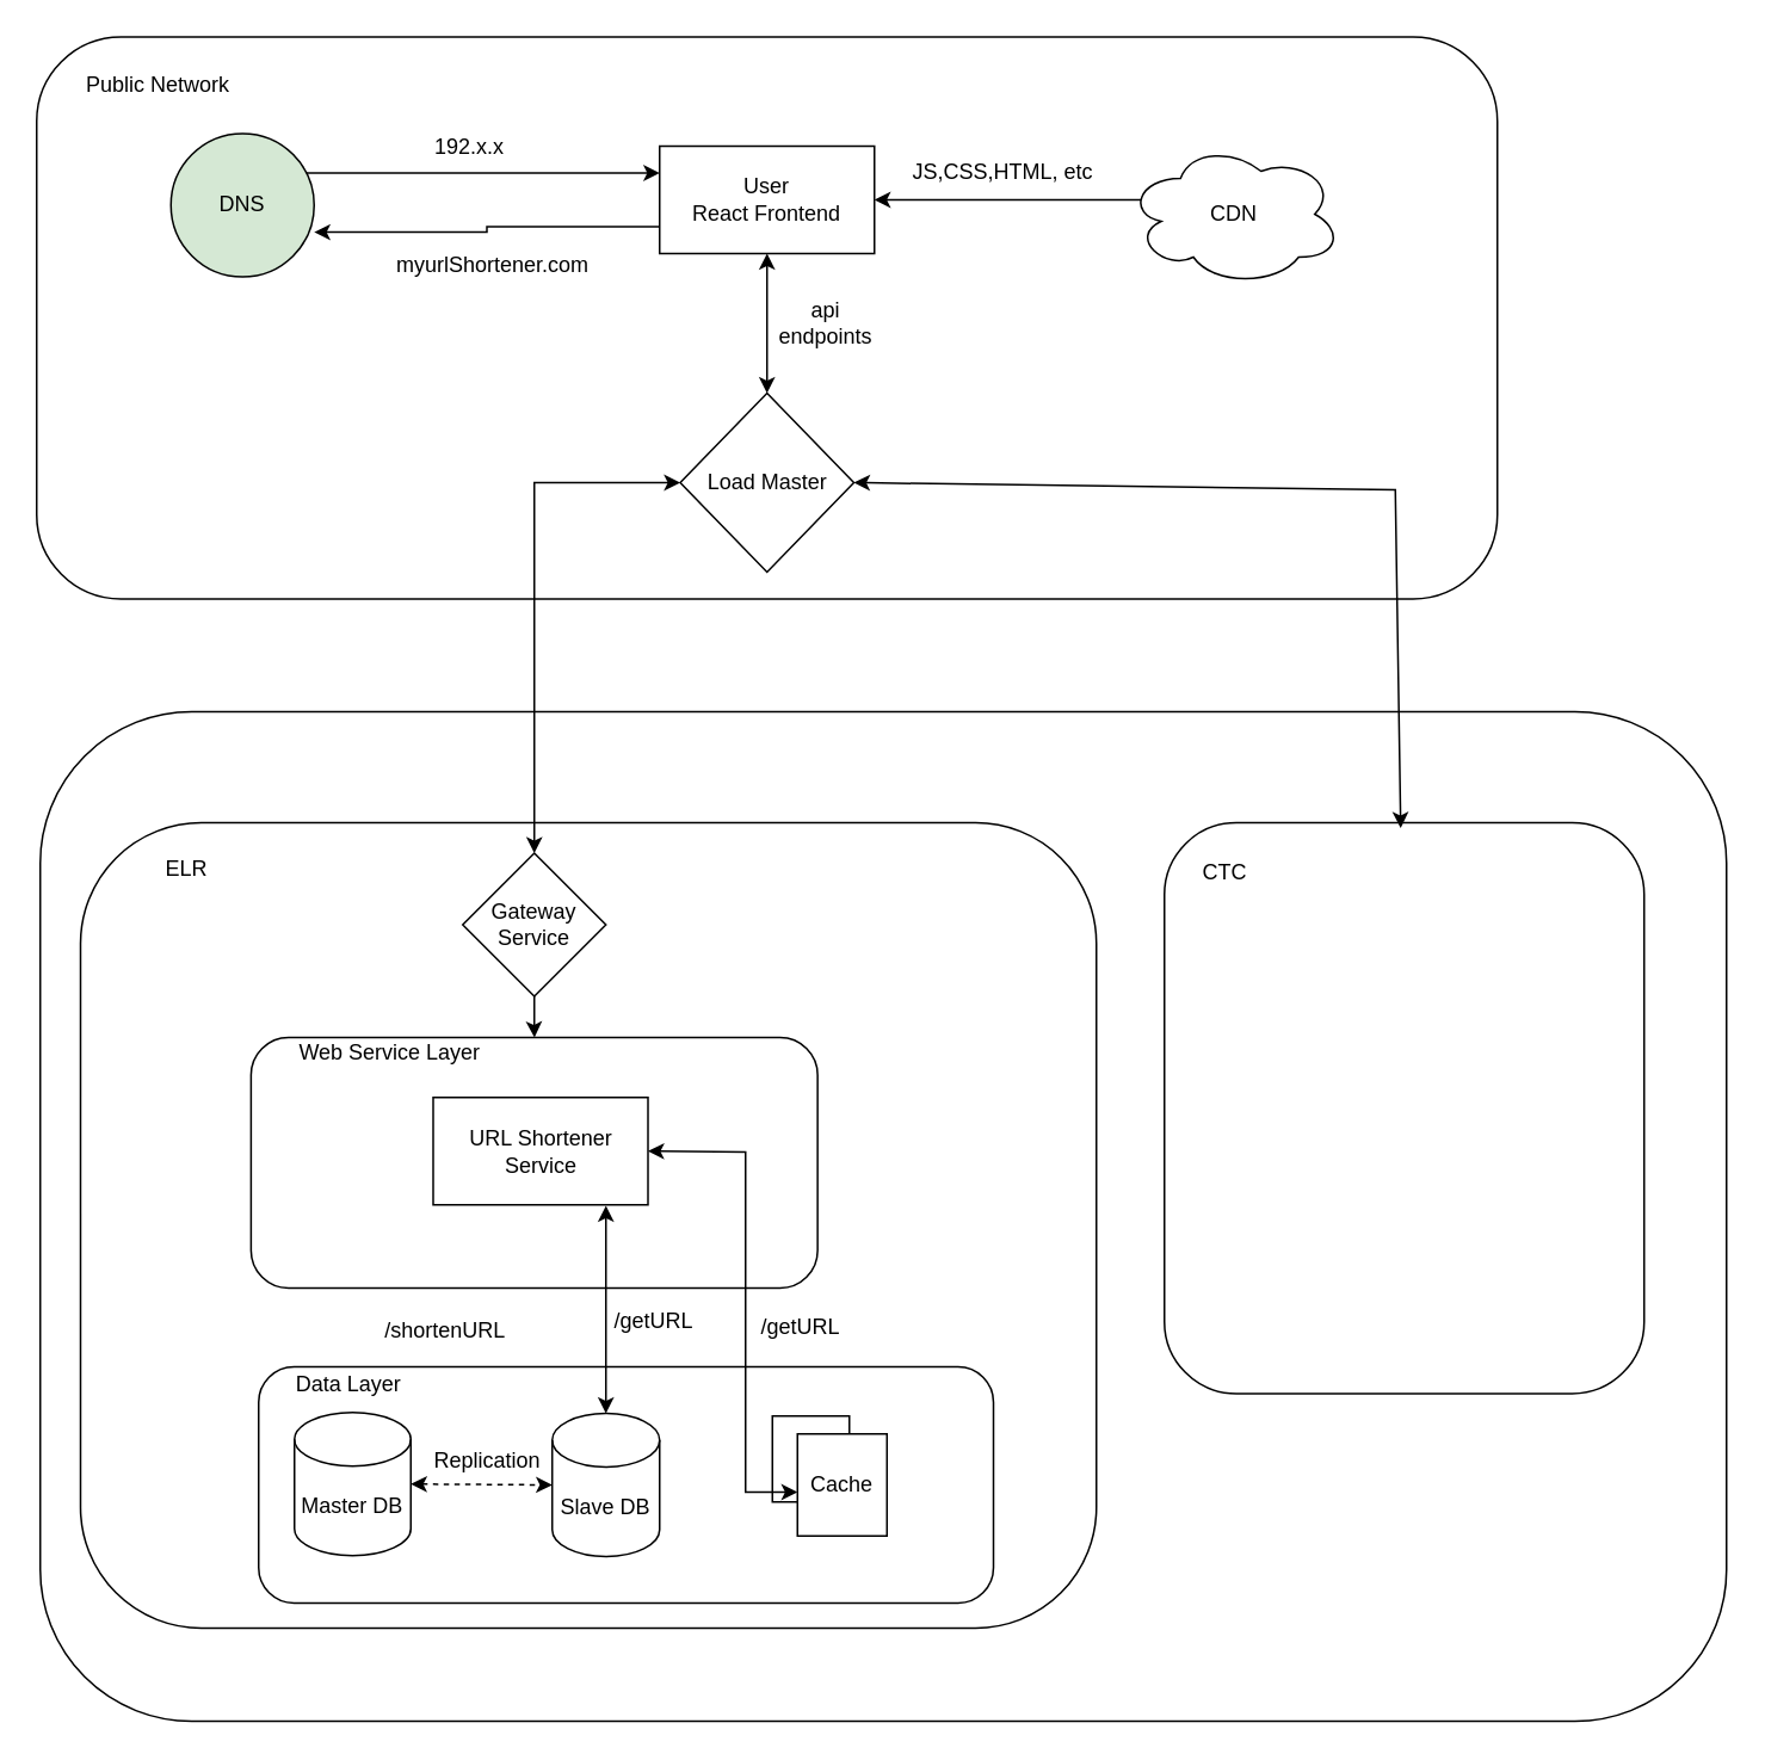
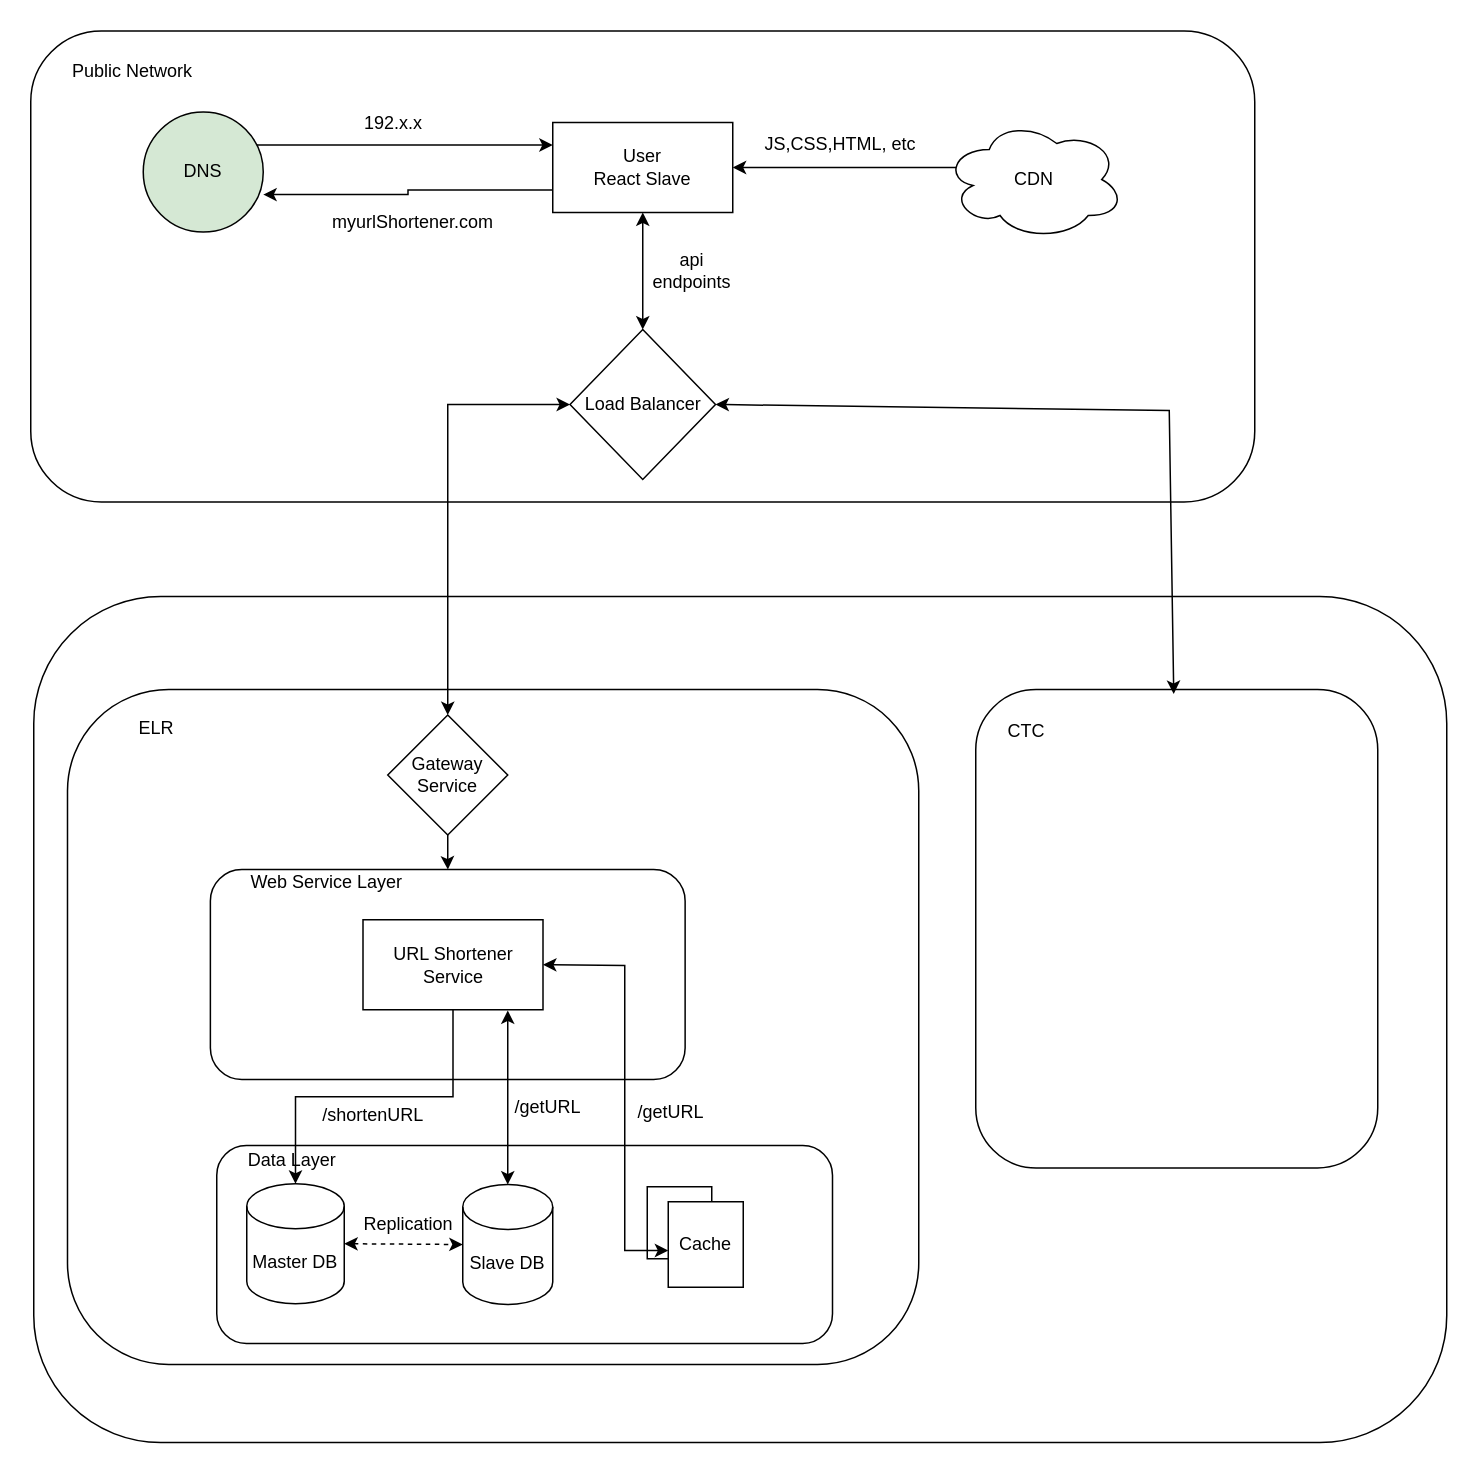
  <mxCell id="0" />
  <mxCell id="1" parent="0" />
  <mxCell id="2" value="" style="rounded=1;whiteSpace=wrap;html=1;" parent="1" vertex="1"><mxGeometry x="22" y="397" width="942" height="564" as="geometry" /></mxCell>
  <mxCell id="3" value="" style="rounded=1;whiteSpace=wrap;html=1;" parent="1" vertex="1"><mxGeometry x="20" y="20" width="816" height="314" as="geometry" /></mxCell>
  <mxCell id="4" style="edgeStyle=orthogonalEdgeStyle;rounded=0;orthogonalLoop=1;jettySize=auto;html=1;exitX=1;exitY=0;exitDx=0;exitDy=0;entryX=0;entryY=0.25;entryDx=0;entryDy=0;" parent="1" source="5" target="7" edge="1"><mxGeometry relative="1" as="geometry"><Array as="points"><mxPoint x="163" y="96" /><mxPoint x="360" y="96" /></Array></mxGeometry></mxCell>
  <mxCell id="5" value="DNS" style="ellipse;whiteSpace=wrap;html=1;aspect=fixed;fillColor=#d5e8d4;" parent="1" vertex="1"><mxGeometry x="95" y="74" width="80" height="80" as="geometry" /></mxCell>
  <mxCell id="6" style="edgeStyle=orthogonalEdgeStyle;rounded=0;orthogonalLoop=1;jettySize=auto;html=1;exitX=0;exitY=0.75;exitDx=0;exitDy=0;entryX=1;entryY=0.688;entryDx=0;entryDy=0;entryPerimeter=0;" parent="1" source="7" target="5" edge="1"><mxGeometry relative="1" as="geometry" /></mxCell>
- <mxCell id="7" value="User&lt;br&gt;React Frontend" style="rounded=0;whiteSpace=wrap;html=1;" parent="1" vertex="1"><mxGeometry x="368" y="81" width="120" height="60" as="geometry" /></mxCell>
+ <mxCell id="7" value="User&lt;br&gt;React Slave" style="rounded=0;whiteSpace=wrap;html=1;" parent="1" vertex="1"><mxGeometry x="368" y="81" width="120" height="60" as="geometry" /></mxCell>
  <mxCell id="8" value="myurlShortener.com" style="text;html=1;strokeColor=none;fillColor=none;align=center;verticalAlign=middle;whiteSpace=wrap;rounded=0;" parent="1" vertex="1"><mxGeometry x="245" y="133" width="60" height="30" as="geometry" /></mxCell>
  <mxCell id="9" value="192.x.x" style="text;html=1;strokeColor=none;fillColor=none;align=center;verticalAlign=middle;whiteSpace=wrap;rounded=0;" parent="1" vertex="1"><mxGeometry x="232" y="67" width="60" height="30" as="geometry" /></mxCell>
  <mxCell id="10" style="edgeStyle=orthogonalEdgeStyle;rounded=0;orthogonalLoop=1;jettySize=auto;html=1;exitX=0.07;exitY=0.4;exitDx=0;exitDy=0;exitPerimeter=0;entryX=1;entryY=0.5;entryDx=0;entryDy=0;" parent="1" source="11" target="7" edge="1"><mxGeometry relative="1" as="geometry" /></mxCell>
  <mxCell id="11" value="CDN" style="ellipse;shape=cloud;whiteSpace=wrap;html=1;" parent="1" vertex="1"><mxGeometry x="629" y="79" width="120" height="80" as="geometry" /></mxCell>
  <mxCell id="12" value="JS,CSS,HTML, etc" style="text;html=1;strokeColor=none;fillColor=none;align=center;verticalAlign=middle;whiteSpace=wrap;rounded=0;" parent="1" vertex="1"><mxGeometry x="508" y="81" width="104" height="30" as="geometry" /></mxCell>
- <mxCell id="13" value="Load Master" style="rhombus;whiteSpace=wrap;html=1;" parent="1" vertex="1"><mxGeometry x="379.5" y="219" width="97" height="100" as="geometry" /></mxCell>
+ <mxCell id="13" value="Load Balancer" style="rhombus;whiteSpace=wrap;html=1;" parent="1" vertex="1"><mxGeometry x="379.5" y="219" width="97" height="100" as="geometry" /></mxCell>
  <mxCell id="14" value="api endpoints" style="text;html=1;strokeColor=none;fillColor=none;align=center;verticalAlign=middle;whiteSpace=wrap;rounded=0;" parent="1" vertex="1"><mxGeometry x="431" y="165" width="60" height="30" as="geometry" /></mxCell>
  <mxCell id="15" value="Public Network" style="text;html=1;strokeColor=none;fillColor=none;align=center;verticalAlign=middle;whiteSpace=wrap;rounded=0;" parent="1" vertex="1"><mxGeometry x="42" y="32" width="92" height="30" as="geometry" /></mxCell>
  <mxCell id="16" value="" style="rounded=1;whiteSpace=wrap;html=1;" parent="1" vertex="1"><mxGeometry x="44.5" y="459" width="567.5" height="450" as="geometry" /></mxCell>
  <mxCell id="17" value="" style="rounded=1;whiteSpace=wrap;html=1;" parent="1" vertex="1"><mxGeometry x="650" y="459" width="268" height="319" as="geometry" /></mxCell>
  <mxCell id="18" value="ELR" style="text;html=1;strokeColor=none;fillColor=none;align=center;verticalAlign=middle;whiteSpace=wrap;rounded=0;" parent="1" vertex="1"><mxGeometry x="74" y="470" width="60" height="30" as="geometry" /></mxCell>
  <mxCell id="19" value="CTC" style="text;html=1;strokeColor=none;fillColor=none;align=center;verticalAlign=middle;whiteSpace=wrap;rounded=0;" parent="1" vertex="1"><mxGeometry x="654" y="472" width="60" height="30" as="geometry" /></mxCell>
  <mxCell id="20" value="Gateway Service" style="rhombus;whiteSpace=wrap;html=1;" parent="1" vertex="1"><mxGeometry x="258" y="476" width="80" height="80" as="geometry" /></mxCell>
  <mxCell id="21" value="" style="rounded=1;whiteSpace=wrap;html=1;" parent="1" vertex="1"><mxGeometry x="139.75" y="579" width="316.5" height="140" as="geometry" /></mxCell>
  <mxCell id="22" value="Web Service Layer" style="text;html=1;strokeColor=none;fillColor=none;align=center;verticalAlign=middle;whiteSpace=wrap;rounded=0;" parent="1" vertex="1"><mxGeometry x="144" y="572.5" width="147" height="30" as="geometry" /></mxCell>
  <mxCell id="23" value="URL Shortener Service" style="rounded=0;whiteSpace=wrap;html=1;" parent="1" vertex="1"><mxGeometry x="241.5" y="612.5" width="120" height="60" as="geometry" /></mxCell>
  <mxCell id="24" value="" style="rounded=1;whiteSpace=wrap;html=1;" parent="1" vertex="1"><mxGeometry x="144" y="763" width="410.5" height="132" as="geometry" /></mxCell>
  <mxCell id="25" value="Data Layer" style="text;html=1;strokeColor=none;fillColor=none;align=center;verticalAlign=middle;whiteSpace=wrap;rounded=0;" parent="1" vertex="1"><mxGeometry x="151" y="758" width="87" height="30" as="geometry" /></mxCell>
  <mxCell id="26" value="Master DB" style="shape=cylinder3;whiteSpace=wrap;html=1;boundedLbl=1;backgroundOutline=1;size=15;" parent="1" vertex="1"><mxGeometry x="164" y="788.5" width="65" height="80" as="geometry" /></mxCell>
  <mxCell id="27" value="Slave DB" style="shape=cylinder3;whiteSpace=wrap;html=1;boundedLbl=1;backgroundOutline=1;size=15;" parent="1" vertex="1"><mxGeometry x="308" y="789" width="60" height="80" as="geometry" /></mxCell>
  <mxCell id="28" value="" style="endArrow=classic;startArrow=classic;html=1;rounded=0;entryX=0;entryY=0.5;entryDx=0;entryDy=0;entryPerimeter=0;exitX=1;exitY=0.5;exitDx=0;exitDy=0;exitPerimeter=0;dashed=1;" parent="1" source="26" target="27" edge="1"><mxGeometry width="50" height="50" relative="1" as="geometry"><mxPoint x="230" y="838" as="sourcePoint" /><mxPoint x="280" y="788" as="targetPoint" /></mxGeometry></mxCell>
+ <mxCell id="29" style="edgeStyle=orthogonalEdgeStyle;rounded=0;orthogonalLoop=1;jettySize=auto;html=1;exitX=0.5;exitY=1;exitDx=0;exitDy=0;" parent="1" source="23" target="26" edge="1"><mxGeometry relative="1" as="geometry" /></mxCell>
  <mxCell id="30" value="/shortenURL" style="text;html=1;strokeColor=none;fillColor=none;align=center;verticalAlign=middle;whiteSpace=wrap;rounded=0;" parent="1" vertex="1"><mxGeometry x="200" y="728" width="97" height="30" as="geometry" /></mxCell>
  <mxCell id="31" value="" style="rounded=0;whiteSpace=wrap;html=1;" parent="1" vertex="1"><mxGeometry x="431" y="790.5" width="43" height="48" as="geometry" /></mxCell>
  <mxCell id="32" value="Cache" style="rounded=0;whiteSpace=wrap;html=1;" parent="1" vertex="1"><mxGeometry x="445" y="800.5" width="50" height="57" as="geometry" /></mxCell>
  <mxCell id="33" value="/getURL" style="text;html=1;strokeColor=none;fillColor=none;align=center;verticalAlign=middle;whiteSpace=wrap;rounded=0;" parent="1" vertex="1"><mxGeometry x="416.5" y="726" width="60" height="30" as="geometry" /></mxCell>
  <mxCell id="34" value="/getURL" style="text;html=1;strokeColor=none;fillColor=none;align=center;verticalAlign=middle;whiteSpace=wrap;rounded=0;" parent="1" vertex="1"><mxGeometry x="335" y="723" width="60" height="30" as="geometry" /></mxCell>
  <mxCell id="35" style="edgeStyle=orthogonalEdgeStyle;rounded=0;orthogonalLoop=1;jettySize=auto;html=1;exitX=0.5;exitY=1;exitDx=0;exitDy=0;" parent="1" source="20" target="21" edge="1"><mxGeometry relative="1" as="geometry" /></mxCell>
  <mxCell id="36" value="" style="endArrow=classic;startArrow=classic;html=1;rounded=0;entryX=1;entryY=0.5;entryDx=0;entryDy=0;" parent="1" target="23" edge="1"><mxGeometry width="50" height="50" relative="1" as="geometry"><mxPoint x="445" y="833" as="sourcePoint" /><mxPoint x="431" y="690" as="targetPoint" /><Array as="points"><mxPoint x="416" y="833" /><mxPoint x="416" y="643" /></Array></mxGeometry></mxCell>
  <mxCell id="37" value="" style="endArrow=classic;startArrow=classic;html=1;rounded=0;exitX=0.5;exitY=0;exitDx=0;exitDy=0;exitPerimeter=0;" parent="1" source="27" edge="1"><mxGeometry width="50" height="50" relative="1" as="geometry"><mxPoint x="311.5" y="788" as="sourcePoint" /><mxPoint x="338" y="673" as="targetPoint" /></mxGeometry></mxCell>
  <mxCell id="38" value="" style="endArrow=classic;startArrow=classic;html=1;rounded=0;entryX=0.5;entryY=1;entryDx=0;entryDy=0;exitX=0.5;exitY=0;exitDx=0;exitDy=0;" parent="1" source="13" target="7" edge="1"><mxGeometry width="50" height="50" relative="1" as="geometry"><mxPoint x="421" y="219" as="sourcePoint" /><mxPoint x="471" y="169" as="targetPoint" /></mxGeometry></mxCell>
  <mxCell id="39" value="" style="endArrow=classic;startArrow=classic;html=1;rounded=0;exitX=0.5;exitY=0;exitDx=0;exitDy=0;entryX=0;entryY=0.5;entryDx=0;entryDy=0;" parent="1" source="20" target="13" edge="1"><mxGeometry width="50" height="50" relative="1" as="geometry"><mxPoint x="288" y="397" as="sourcePoint" /><mxPoint x="338" y="347" as="targetPoint" /><Array as="points"><mxPoint x="298" y="269" /></Array></mxGeometry></mxCell>
  <mxCell id="40" value="" style="endArrow=classic;startArrow=classic;html=1;rounded=0;exitX=1;exitY=0.5;exitDx=0;exitDy=0;" parent="1" source="13" edge="1"><mxGeometry width="50" height="50" relative="1" as="geometry"><mxPoint x="528" y="275" as="sourcePoint" /><mxPoint x="782" y="462" as="targetPoint" /><Array as="points"><mxPoint x="779" y="273" /></Array></mxGeometry></mxCell>
  <mxCell id="41" value="Replication" style="text;html=1;strokeColor=none;fillColor=none;align=center;verticalAlign=middle;whiteSpace=wrap;rounded=0;" parent="1" vertex="1"><mxGeometry x="241.5" y="800.5" width="60" height="30" as="geometry" /></mxCell>
